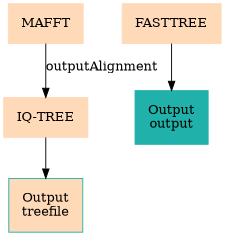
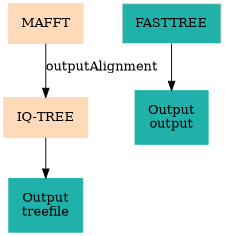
  digraph {
    fontname="DejaVu Serif"
    node [color=peachpuff fontname="DejaVu Serif" margin="0.2,0.2" shape=box style=filled]
    edge [fontname="DejaVu Serif"]
    n1 [label=MAFFT]
    n2 [label="IQ-TREE"]
-   n3 [label=FASTTREE]
+   n3 [label=FASTTREE fillcolor=lightseagreen]
    n4 [color=lightseagreen label="Output\noutput"]
-   n5 [color=lightseagreen label="Output\ntreefile" fillcolor=peachpuff]
+   n5 [color=lightseagreen label="Output\ntreefile"]
    n1 -> n2 [label=outputAlignment]
    n2 -> n5
    n3 -> n4
  }
